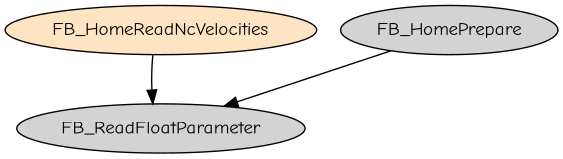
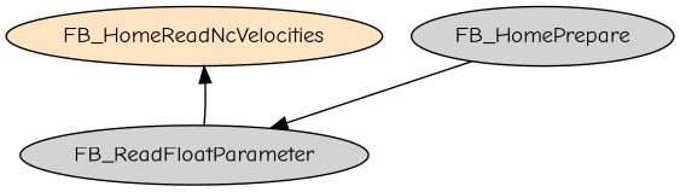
  digraph {
    fontname="Comic Neue"
    node [fontname="Comic Neue" style=filled]
    edge [fontname="Comic Neue"]
    FB_HomeReadNcVelocities [fillcolor=bisque]
    FB_ReadFloatParameter
    FB_HomePrepare
-   FB_HomeReadNcVelocities -> FB_ReadFloatParameter
+   FB_ReadFloatParameter -> FB_HomeReadNcVelocities
    FB_HomePrepare -> FB_ReadFloatParameter
  }
